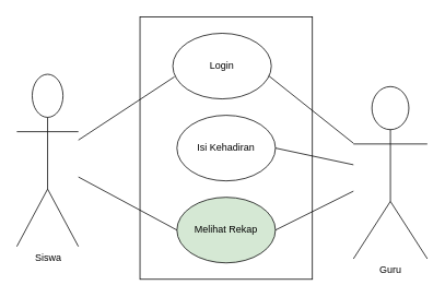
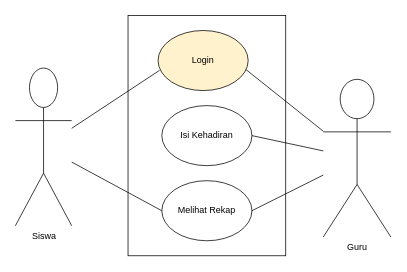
  <mxCell id="0" />
  <mxCell id="1" parent="0" />
  <mxCell id="2" value="Guru" style="shape=umlActor;verticalLabelPosition=bottom;verticalAlign=top;html=1;outlineConnect=0;" parent="1" vertex="1"><mxGeometry x="430" y="105" width="90" height="210" as="geometry" /></mxCell>
  <mxCell id="3" value="" style="rounded=0;whiteSpace=wrap;html=1;" parent="1" vertex="1"><mxGeometry x="170" y="20" width="210" height="320" as="geometry" /></mxCell>
  <mxCell id="4" value="Siswa" style="shape=umlActor;verticalLabelPosition=bottom;verticalAlign=top;html=1;outlineConnect=0;" parent="1" vertex="1"><mxGeometry x="20" y="90" width="75" height="210" as="geometry" /></mxCell>
- <mxCell id="5" value="Login" style="ellipse;whiteSpace=wrap;html=1;" parent="1" vertex="1"><mxGeometry x="210" y="40" width="120" height="80" as="geometry" /></mxCell>
+ <mxCell id="5" value="Login" style="ellipse;whiteSpace=wrap;html=1;fillColor=#fff2cc;" parent="1" vertex="1"><mxGeometry x="210" y="40" width="120" height="80" as="geometry" /></mxCell>
  <mxCell id="6" value="Isi Kehadiran&lt;span style=&quot;color: rgba(0, 0, 0, 0); font-family: monospace; font-size: 0px; text-align: start; text-wrap: nowrap;&quot;&gt;%3CmxGraphModel%3E%3Croot%3E%3CmxCell%20id%3D%220%22%2F%3E%3CmxCell%20id%3D%221%22%20parent%3D%220%22%2F%3E%3CmxCell%20id%3D%222%22%20value%3D%22Login%22%20style%3D%22ellipse%3BwhiteSpace%3Dwrap%3Bhtml%3D1%3B%22%20vertex%3D%221%22%20parent%3D%221%22%3E%3CmxGeometry%20x%3D%22400%22%20y%3D%22230%22%20width%3D%22120%22%20height%3D%2280%22%20as%3D%22geometry%22%2F%3E%3C%2FmxCell%3E%3C%2Froot%3E%3C%2FmxGraphModel%3E&lt;/span&gt;" style="ellipse;whiteSpace=wrap;html=1;" parent="1" vertex="1"><mxGeometry x="215" y="140" width="120" height="80" as="geometry" /></mxCell>
- <mxCell id="7" value="Melihat Rekap" style="ellipse;whiteSpace=wrap;html=1;fillColor=#d5e8d4;" parent="1" vertex="1"><mxGeometry x="215" y="240" width="120" height="80" as="geometry" /></mxCell>
+ <mxCell id="7" value="Melihat Rekap" style="ellipse;whiteSpace=wrap;html=1;" parent="1" vertex="1"><mxGeometry x="215" y="240" width="120" height="80" as="geometry" /></mxCell>
  <mxCell id="8" value="" style="endArrow=none;html=1;rounded=0;entryX=0.017;entryY=0.663;entryDx=0;entryDy=0;entryPerimeter=0;" parent="1" source="4" target="5" edge="1"><mxGeometry width="50" height="50" relative="1" as="geometry"><mxPoint x="210" y="230" as="sourcePoint" /><mxPoint x="260" y="180" as="targetPoint" /></mxGeometry></mxCell>
  <mxCell id="9" value="" style="endArrow=none;html=1;rounded=0;entryX=0;entryY=0.5;entryDx=0;entryDy=0;" parent="1" source="4" target="7" edge="1"><mxGeometry width="50" height="50" relative="1" as="geometry"><mxPoint x="100" y="291" as="sourcePoint" /><mxPoint x="202" y="220" as="targetPoint" /></mxGeometry></mxCell>
  <mxCell id="10" value="" style="endArrow=none;html=1;rounded=0;exitX=0.975;exitY=0.65;exitDx=0;exitDy=0;exitPerimeter=0;" parent="1" source="5" target="2" edge="1"><mxGeometry width="50" height="50" relative="1" as="geometry"><mxPoint x="310" y="201" as="sourcePoint" /><mxPoint x="412" y="130" as="targetPoint" /></mxGeometry></mxCell>
  <mxCell id="11" value="" style="endArrow=none;html=1;rounded=0;exitX=1;exitY=0.5;exitDx=0;exitDy=0;" parent="1" source="6" target="2" edge="1"><mxGeometry width="50" height="50" relative="1" as="geometry"><mxPoint x="340" y="180" as="sourcePoint" /><mxPoint x="443" y="252" as="targetPoint" /></mxGeometry></mxCell>
  <mxCell id="12" value="" style="endArrow=none;html=1;rounded=0;exitX=1;exitY=0.5;exitDx=0;exitDy=0;" parent="1" source="7" target="2" edge="1"><mxGeometry width="50" height="50" relative="1" as="geometry"><mxPoint x="360" y="270" as="sourcePoint" /><mxPoint x="455" y="280" as="targetPoint" /></mxGeometry></mxCell>
